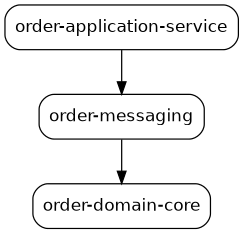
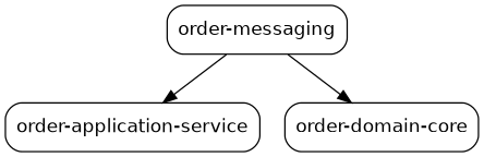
  digraph {
    node [fontname=Helvetica fontsize=14 shape=box style=rounded]
    edge [fontname=Helvetica fontsize=10]
    n1 [label=<order-application-service>]
    n2 [label=<order-domain-core>]
    n3 [label="order-messaging"]
-   n1 -> n3
+   n3 -> n1
    n3 -> n2
  }
